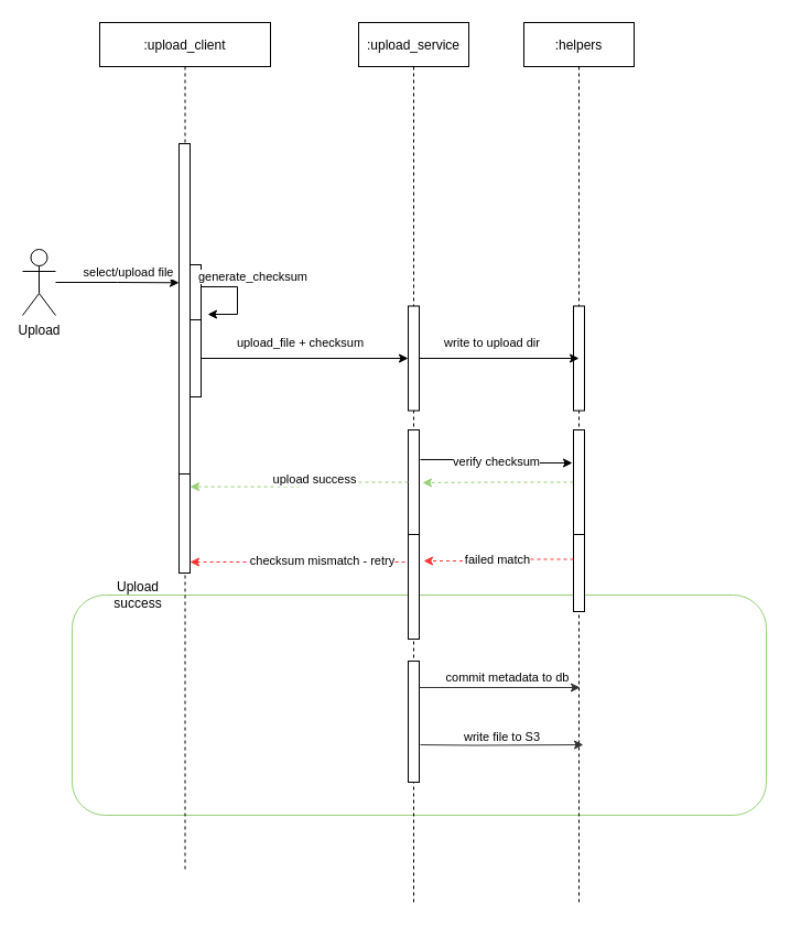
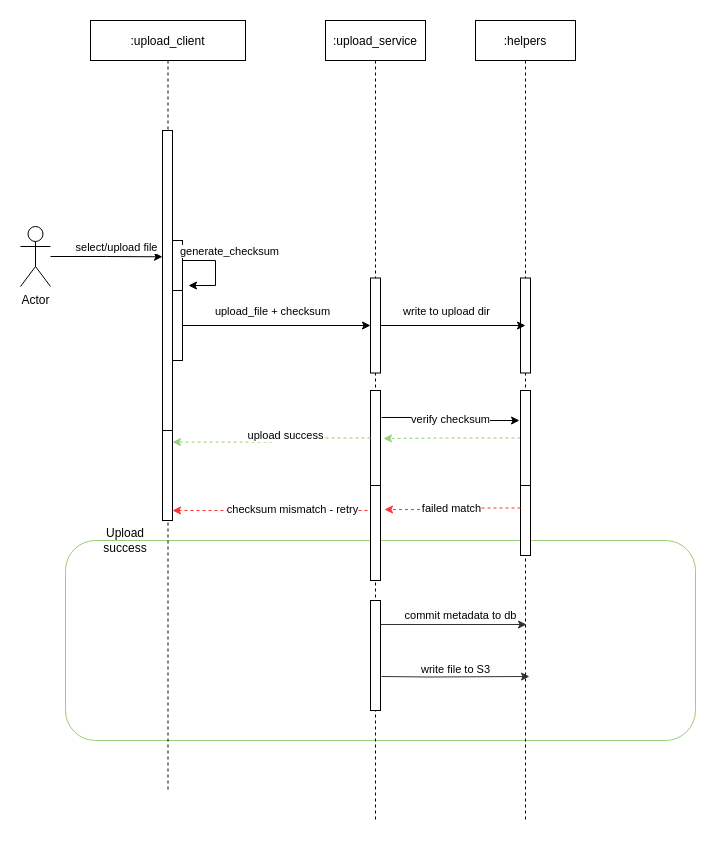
  <mxCell id="0" />
  <mxCell id="1" parent="0" />
  <mxCell id="2" value="" style="rounded=1;whiteSpace=wrap;html=1;strokeColor=#97D077;" parent="1" vertex="1"><mxGeometry x="65" y="540" width="630" height="200" as="geometry" /></mxCell>
  <mxCell id="3" value=":upload_client" style="shape=umlLifeline;perimeter=lifelinePerimeter;container=1;collapsible=0;recursiveResize=0;rounded=0;shadow=0;strokeWidth=1;" parent="1" vertex="1"><mxGeometry x="90" y="20" width="155" height="770" as="geometry" /></mxCell>
  <mxCell id="4" value="" style="points=[];perimeter=orthogonalPerimeter;rounded=0;shadow=0;strokeWidth=1;" parent="3" vertex="1"><mxGeometry x="72" y="110" width="10" height="300" as="geometry" /></mxCell>
  <mxCell id="5" value="" style="points=[];perimeter=orthogonalPerimeter;rounded=0;shadow=0;strokeWidth=1;" parent="3" vertex="1"><mxGeometry x="82" y="220" width="10" height="80" as="geometry" /></mxCell>
  <mxCell id="6" style="edgeStyle=orthogonalEdgeStyle;rounded=0;orthogonalLoop=1;jettySize=auto;html=1;entryX=1.6;entryY=0.563;entryDx=0;entryDy=0;entryPerimeter=0;" parent="3" source="5" target="5" edge="1"><mxGeometry relative="1" as="geometry"><Array as="points"><mxPoint x="125" y="240" /><mxPoint x="125" y="265" /></Array></mxGeometry></mxCell>
  <mxCell id="7" value="generate_checksum" style="edgeLabel;html=1;align=center;verticalAlign=middle;resizable=0;points=[];" parent="6" vertex="1" connectable="0"><mxGeometry x="-0.486" y="-4" relative="1" as="geometry"><mxPoint x="24" y="-14" as="offset" /></mxGeometry></mxCell>
  <mxCell id="8" value="" style="points=[];perimeter=orthogonalPerimeter;rounded=0;shadow=0;strokeWidth=1;" parent="3" vertex="1"><mxGeometry x="72" y="410" width="10" height="90" as="geometry" /></mxCell>
  <mxCell id="9" style="edgeStyle=orthogonalEdgeStyle;rounded=0;orthogonalLoop=1;jettySize=auto;html=1;entryX=0;entryY=0.421;entryDx=0;entryDy=0;entryPerimeter=0;" parent="1" source="11" target="4" edge="1"><mxGeometry relative="1" as="geometry" /></mxCell>
  <mxCell id="10" value="select/upload file" style="edgeLabel;html=1;align=center;verticalAlign=middle;resizable=0;points=[];" parent="9" vertex="1" connectable="0"><mxGeometry x="-0.364" y="2" relative="1" as="geometry"><mxPoint x="29" y="-8" as="offset" /></mxGeometry></mxCell>
- <mxCell id="11" value="Upload" style="shape=umlActor;verticalLabelPosition=bottom;verticalAlign=top;html=1;outlineConnect=0;" parent="1" vertex="1"><mxGeometry x="20" y="226" width="30" height="60" as="geometry" /></mxCell>
+ <mxCell id="11" value="Actor" style="shape=umlActor;verticalLabelPosition=bottom;verticalAlign=top;html=1;outlineConnect=0;" parent="1" vertex="1"><mxGeometry x="20" y="226" width="30" height="60" as="geometry" /></mxCell>
  <mxCell id="12" value=":upload_service" style="shape=umlLifeline;perimeter=lifelinePerimeter;container=1;collapsible=0;recursiveResize=0;rounded=0;shadow=0;strokeWidth=1;" parent="1" vertex="1"><mxGeometry x="325" y="20" width="100" height="800" as="geometry" /></mxCell>
  <mxCell id="13" value="" style="points=[];perimeter=orthogonalPerimeter;rounded=0;shadow=0;strokeWidth=1;" parent="12" vertex="1"><mxGeometry x="45" y="257.5" width="10" height="95" as="geometry" /></mxCell>
  <mxCell id="14" value="" style="points=[];perimeter=orthogonalPerimeter;rounded=0;shadow=0;strokeWidth=1;" parent="12" vertex="1"><mxGeometry x="45" y="370" width="10" height="95" as="geometry" /></mxCell>
  <mxCell id="15" value="" style="points=[];perimeter=orthogonalPerimeter;rounded=0;shadow=0;strokeWidth=1;" parent="12" vertex="1"><mxGeometry x="45" y="465" width="10" height="95" as="geometry" /></mxCell>
  <mxCell id="16" value="" style="points=[];perimeter=orthogonalPerimeter;rounded=0;shadow=0;strokeWidth=1;" parent="12" vertex="1"><mxGeometry x="45" y="580" width="10" height="110" as="geometry" /></mxCell>
  <mxCell id="17" value=":helpers" style="shape=umlLifeline;perimeter=lifelinePerimeter;container=1;collapsible=0;recursiveResize=0;rounded=0;shadow=0;strokeWidth=1;" parent="1" vertex="1"><mxGeometry x="475" y="20" width="100" height="800" as="geometry" /></mxCell>
  <mxCell id="18" value="" style="points=[];perimeter=orthogonalPerimeter;rounded=0;shadow=0;strokeWidth=1;" parent="17" vertex="1"><mxGeometry x="45" y="257.5" width="10" height="95" as="geometry" /></mxCell>
  <mxCell id="19" value="" style="points=[];perimeter=orthogonalPerimeter;rounded=0;shadow=0;strokeWidth=1;" parent="17" vertex="1"><mxGeometry x="45" y="440" width="10" height="95" as="geometry" /></mxCell>
  <mxCell id="20" style="edgeStyle=orthogonalEdgeStyle;rounded=0;orthogonalLoop=1;jettySize=auto;html=1;" parent="1" source="22" target="13" edge="1"><mxGeometry relative="1" as="geometry" /></mxCell>
  <mxCell id="21" value="upload_file + checksum" style="edgeLabel;html=1;align=center;verticalAlign=middle;resizable=0;points=[];" parent="20" vertex="1" connectable="0"><mxGeometry x="-0.191" y="-4" relative="1" as="geometry"><mxPoint x="13" y="-19" as="offset" /></mxGeometry></mxCell>
  <mxCell id="22" value="" style="points=[];perimeter=orthogonalPerimeter;rounded=0;shadow=0;strokeWidth=1;" parent="1" vertex="1"><mxGeometry x="172" y="290" width="10" height="70" as="geometry" /></mxCell>
  <mxCell id="23" style="edgeStyle=orthogonalEdgeStyle;rounded=0;orthogonalLoop=1;jettySize=auto;html=1;entryX=0.5;entryY=0.5;entryDx=0;entryDy=0;entryPerimeter=0;" parent="1" source="13" target="18" edge="1"><mxGeometry relative="1" as="geometry" /></mxCell>
  <mxCell id="24" value="write to upload dir" style="edgeLabel;html=1;align=center;verticalAlign=middle;resizable=0;points=[];" parent="23" vertex="1" connectable="0"><mxGeometry x="-0.324" y="3" relative="1" as="geometry"><mxPoint x="16" y="-12" as="offset" /></mxGeometry></mxCell>
  <mxCell id="25" style="edgeStyle=orthogonalEdgeStyle;rounded=0;orthogonalLoop=1;jettySize=auto;html=1;entryX=1.3;entryY=0.505;entryDx=0;entryDy=0;entryPerimeter=0;dashed=1;strokeColor=#97D077;" parent="1" source="26" target="14" edge="1"><mxGeometry relative="1" as="geometry" /></mxCell>
  <mxCell id="26" value="" style="points=[];perimeter=orthogonalPerimeter;rounded=0;shadow=0;strokeWidth=1;" parent="1" vertex="1"><mxGeometry x="520" y="390" width="10" height="95" as="geometry" /></mxCell>
  <mxCell id="27" value="verify checksum" style="edgeStyle=orthogonalEdgeStyle;rounded=0;orthogonalLoop=1;jettySize=auto;html=1;entryX=-0.1;entryY=0.316;entryDx=0;entryDy=0;entryPerimeter=0;exitX=1.1;exitY=0.284;exitDx=0;exitDy=0;exitPerimeter=0;" parent="1" source="14" target="26" edge="1"><mxGeometry relative="1" as="geometry" /></mxCell>
  <mxCell id="28" style="edgeStyle=orthogonalEdgeStyle;rounded=0;orthogonalLoop=1;jettySize=auto;html=1;entryX=1;entryY=0.129;entryDx=0;entryDy=0;entryPerimeter=0;dashed=1;strokeColor=#97D077;" parent="1" source="14" target="8" edge="1"><mxGeometry relative="1" as="geometry"><mxPoint x="159" y="437.03" as="targetPoint" /></mxGeometry></mxCell>
  <mxCell id="29" value="upload success" style="edgeLabel;html=1;align=center;verticalAlign=middle;resizable=0;points=[];" parent="28" vertex="1" connectable="0"><mxGeometry x="0.262" y="3" relative="1" as="geometry"><mxPoint x="38" y="-10" as="offset" /></mxGeometry></mxCell>
  <mxCell id="30" value="failed match" style="edgeStyle=orthogonalEdgeStyle;rounded=0;orthogonalLoop=1;jettySize=auto;html=1;entryX=1.4;entryY=0.253;entryDx=0;entryDy=0;entryPerimeter=0;dashed=1;strokeColor=#FF3333;" parent="1" source="19" target="15" edge="1"><mxGeometry relative="1" as="geometry" /></mxCell>
  <mxCell id="31" style="edgeStyle=orthogonalEdgeStyle;rounded=0;orthogonalLoop=1;jettySize=auto;html=1;entryX=1;entryY=0.889;entryDx=0;entryDy=0;entryPerimeter=0;dashed=1;strokeColor=#FF3333;exitX=-0.3;exitY=0.263;exitDx=0;exitDy=0;exitPerimeter=0;" parent="1" source="15" target="8" edge="1"><mxGeometry relative="1" as="geometry" /></mxCell>
  <mxCell id="32" value="checksum mismatch - retry" style="edgeLabel;html=1;align=center;verticalAlign=middle;resizable=0;points=[];" parent="31" vertex="1" connectable="0"><mxGeometry x="0.224" y="-3" relative="1" as="geometry"><mxPoint x="44" y="1" as="offset" /></mxGeometry></mxCell>
  <mxCell id="33" style="edgeStyle=orthogonalEdgeStyle;rounded=0;orthogonalLoop=1;jettySize=auto;html=1;strokeColor=#333333;" parent="1" edge="1"><mxGeometry relative="1" as="geometry"><mxPoint x="380" y="624" as="sourcePoint" /><mxPoint x="526" y="624" as="targetPoint" /></mxGeometry></mxCell>
  <mxCell id="34" value="commit metadata to db" style="edgeLabel;html=1;align=center;verticalAlign=middle;resizable=0;points=[];" parent="33" vertex="1" connectable="0"><mxGeometry x="-0.343" y="-3" relative="1" as="geometry"><mxPoint x="31" y="-13" as="offset" /></mxGeometry></mxCell>
  <mxCell id="35" style="edgeStyle=orthogonalEdgeStyle;rounded=0;orthogonalLoop=1;jettySize=auto;html=1;entryX=0.54;entryY=0.82;entryDx=0;entryDy=0;entryPerimeter=0;strokeColor=#333333;" parent="1" target="17" edge="1"><mxGeometry relative="1" as="geometry"><mxPoint x="381" y="676" as="sourcePoint" /></mxGeometry></mxCell>
  <mxCell id="36" value="write file to S3" style="edgeLabel;html=1;align=center;verticalAlign=middle;resizable=0;points=[];" parent="35" vertex="1" connectable="0"><mxGeometry x="-0.27" y="3" relative="1" as="geometry"><mxPoint x="20" y="-5" as="offset" /></mxGeometry></mxCell>
  <mxCell id="37" value="Upload success" style="text;html=1;strokeColor=none;fillColor=none;align=center;verticalAlign=middle;whiteSpace=wrap;rounded=0;" vertex="1" parent="1"><mxGeometry x="105" y="530" width="40" height="20" as="geometry" /></mxCell>
